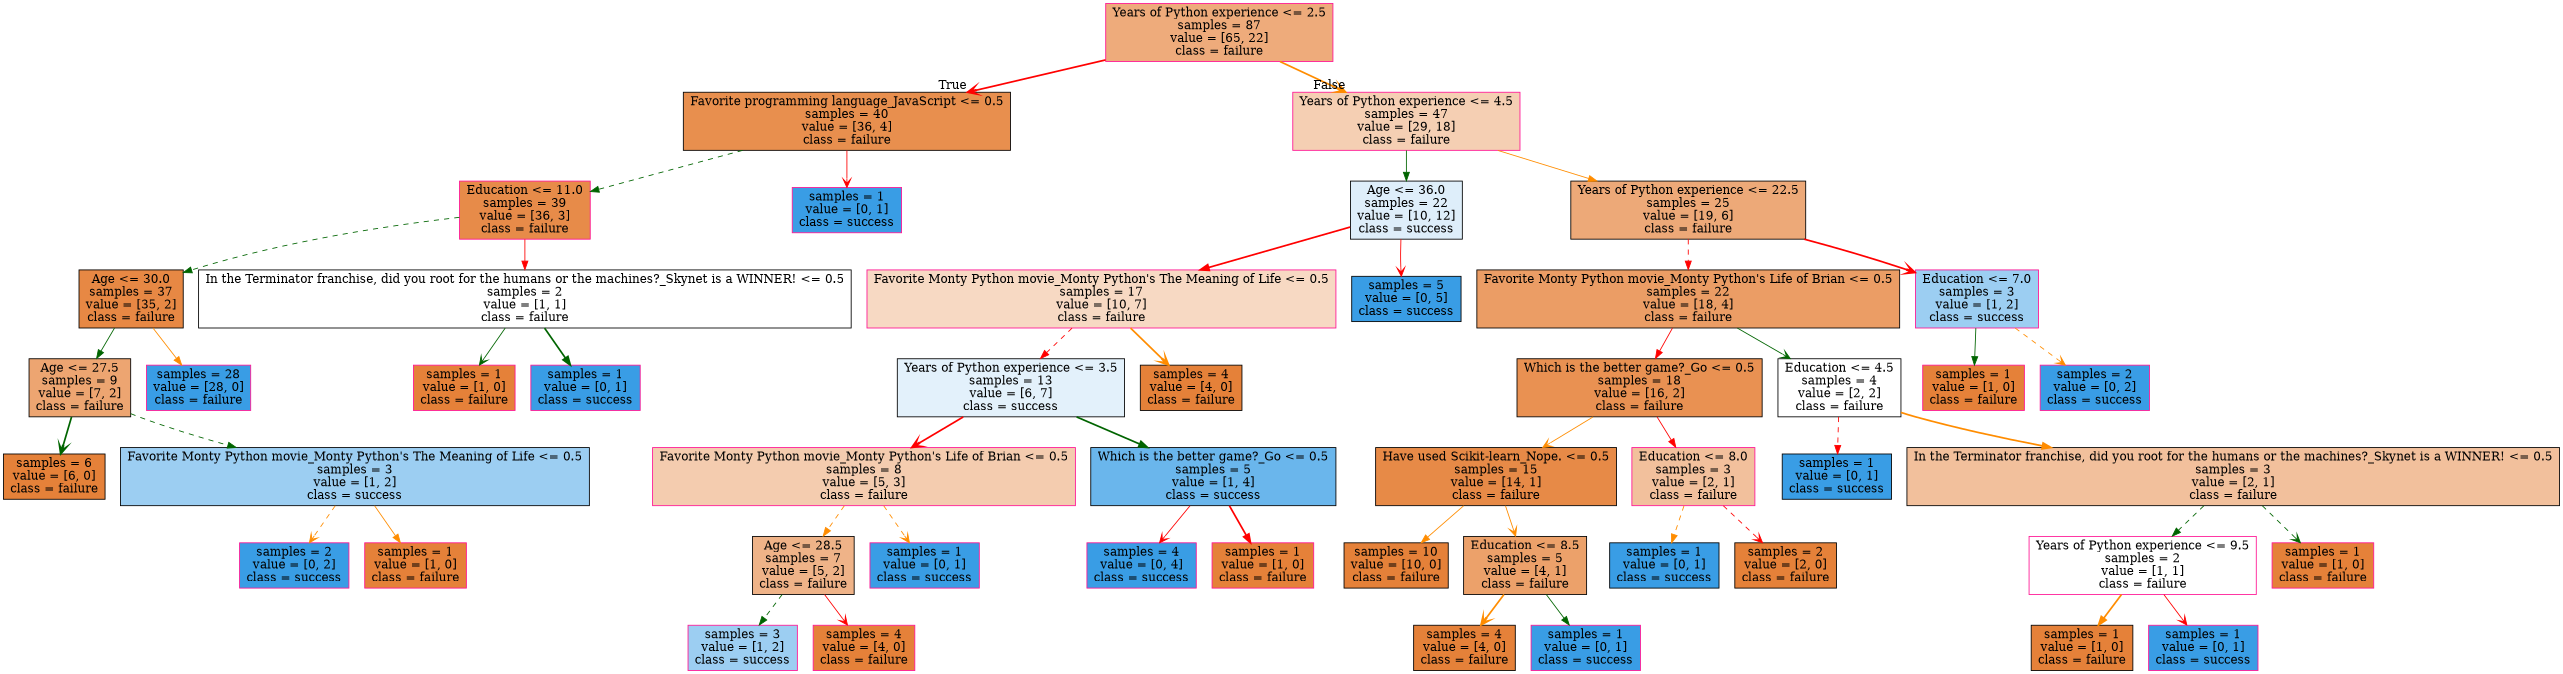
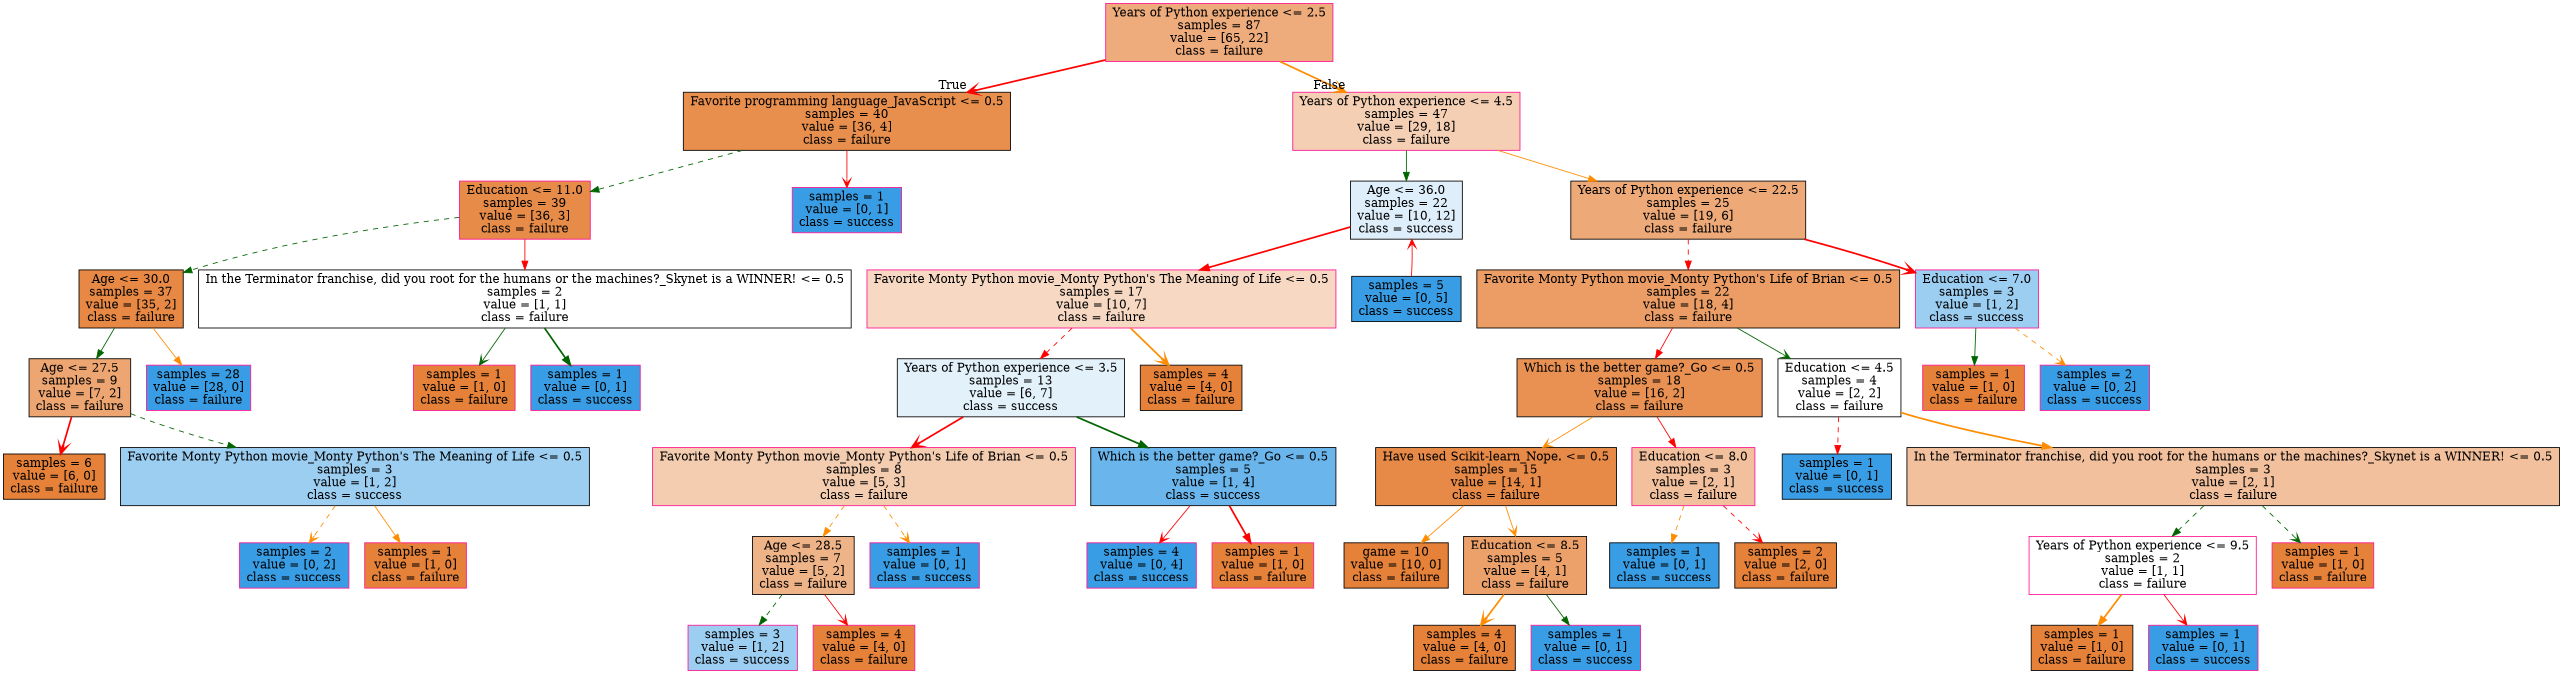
  digraph {
    node [color=black fillcolor="#399de5ff" shape=box style=filled]
    edge [arrowhead=normal color=red style=solid]
    n1 [color=deeppink fillcolor="#e58139a9" label="Years of Python experience <= 2.5\nsamples = 87\nvalue = [65, 22]\nclass = failure"]
    n2 [fillcolor="#e58139e3" label="Favorite programming language_JavaScript <= 0.5\nsamples = 40\nvalue = [36, 4]\nclass = failure"]
    n3 [color=deeppink fillcolor="#e5813961" label="Years of Python experience <= 4.5\nsamples = 47\nvalue = [29, 18]\nclass = failure"]
    n4 [color=deeppink fillcolor="#e58139ea" label="Education <= 11.0\nsamples = 39\nvalue = [36, 3]\nclass = failure"]
    n5 [color=deeppink label="samples = 1\nvalue = [0, 1]\nclass = success"]
    n6 [fillcolor="#399de52a" label="Age <= 36.0\nsamples = 22\nvalue = [10, 12]\nclass = success"]
    n7 [fillcolor="#e58139ae" label="Years of Python experience <= 22.5\nsamples = 25\nvalue = [19, 6]\nclass = failure"]
    n8 [fillcolor="#e58139f0" label="Age <= 30.0\nsamples = 37\nvalue = [35, 2]\nclass = failure"]
    n9 [fillcolor="#e5813900" label="In the Terminator franchise, did you root for the humans or the machines?_Skynet is a WINNER! <= 0.5\nsamples = 2\nvalue = [1, 1]\nclass = failure"]
    n10 [fillcolor="#e58139b6" label="Age <= 27.5\nsamples = 9\nvalue = [7, 2]\nclass = failure"]
    n11 [color=deeppink label="samples = 28\nvalue = [28, 0]\nclass = failure"]
    n12 [color=deeppink fillcolor="#e58139ff" label="samples = 1\nvalue = [1, 0]\nclass = failure"]
    n13 [color=deeppink label="samples = 1\nvalue = [0, 1]\nclass = success"]
    n14 [fillcolor="#e58139ff" label="samples = 6\nvalue = [6, 0]\nclass = failure"]
    n15 [fillcolor="#399de57f" label="Favorite Monty Python movie_Monty Python's The Meaning of Life <= 0.5\nsamples = 3\nvalue = [1, 2]\nclass = success"]
    n16 [color=deeppink label="samples = 2\nvalue = [0, 2]\nclass = success"]
    n17 [color=deeppink fillcolor="#e58139ff" label="samples = 1\nvalue = [1, 0]\nclass = failure"]
    n18 [color=deeppink fillcolor="#e581394d" label="Favorite Monty Python movie_Monty Python's The Meaning of Life <= 0.5\nsamples = 17\nvalue = [10, 7]\nclass = failure"]
    n19 [label="samples = 5\nvalue = [0, 5]\nclass = success"]
    n20 [fillcolor="#e58139c6" label="Favorite Monty Python movie_Monty Python's Life of Brian <= 0.5\nsamples = 22\nvalue = [18, 4]\nclass = failure"]
    n21 [color=deeppink fillcolor="#399de57f" label="Education <= 7.0\nsamples = 3\nvalue = [1, 2]\nclass = success"]
    n22 [fillcolor="#399de524" label="Years of Python experience <= 3.5\nsamples = 13\nvalue = [6, 7]\nclass = success"]
    n23 [fillcolor="#e58139ff" label="samples = 4\nvalue = [4, 0]\nclass = failure"]
    n24 [color=deeppink fillcolor="#e5813966" label="Favorite Monty Python movie_Monty Python's Life of Brian <= 0.5\nsamples = 8\nvalue = [5, 3]\nclass = failure"]
    n25 [fillcolor="#399de5bf" label="Which is the better game?_Go <= 0.5\nsamples = 5\nvalue = [1, 4]\nclass = success"]
    n26 [fillcolor="#e5813999" label="Age <= 28.5\nsamples = 7\nvalue = [5, 2]\nclass = failure"]
    n27 [color=deeppink label="samples = 1\nvalue = [0, 1]\nclass = success"]
    n28 [color=deeppink label="samples = 4\nvalue = [0, 4]\nclass = success"]
    n29 [color=deeppink fillcolor="#e58139ff" label="samples = 1\nvalue = [1, 0]\nclass = failure"]
    n30 [color=deeppink fillcolor="#399de57f" label="samples = 3\nvalue = [1, 2]\nclass = success"]
    n31 [color=deeppink fillcolor="#e58139ff" label="samples = 4\nvalue = [4, 0]\nclass = failure"]
    n32 [fillcolor="#e58139df" label="Which is the better game?_Go <= 0.5\nsamples = 18\nvalue = [16, 2]\nclass = failure"]
    n33 [fillcolor="#e5813900" label="Education <= 4.5\nsamples = 4\nvalue = [2, 2]\nclass = failure"]
    n34 [color=deeppink fillcolor="#e58139ff" label="samples = 1\nvalue = [1, 0]\nclass = failure"]
    n35 [color=deeppink label="samples = 2\nvalue = [0, 2]\nclass = success"]
    n36 [fillcolor="#e58139ed" label="Have used Scikit-learn_Nope. <= 0.5\nsamples = 15\nvalue = [14, 1]\nclass = failure"]
    n37 [color=deeppink fillcolor="#e581397f" label="Education <= 8.0\nsamples = 3\nvalue = [2, 1]\nclass = failure"]
    n38 [label="samples = 1\nvalue = [0, 1]\nclass = success"]
    n39 [fillcolor="#e581397f" label="In the Terminator franchise, did you root for the humans or the machines?_Skynet is a WINNER! <= 0.5\nsamples = 3\nvalue = [2, 1]\nclass = failure"]
-   n40 [fillcolor="#e58139ff" label="samples = 10\nvalue = [10, 0]\nclass = failure"]
+   n40 [fillcolor="#e58139ff" label="game = 10\nvalue = [10, 0]\nclass = failure"]
    n41 [fillcolor="#e58139bf" label="Education <= 8.5\nsamples = 5\nvalue = [4, 1]\nclass = failure"]
    n42 [label="samples = 1\nvalue = [0, 1]\nclass = success"]
    n43 [fillcolor="#e58139ff" label="samples = 2\nvalue = [2, 0]\nclass = failure"]
    n44 [fillcolor="#e58139ff" label="samples = 4\nvalue = [4, 0]\nclass = failure"]
    n45 [color=deeppink label="samples = 1\nvalue = [0, 1]\nclass = success"]
    n46 [color=deeppink fillcolor="#e5813900" label="Years of Python experience <= 9.5\nsamples = 2\nvalue = [1, 1]\nclass = failure"]
    n47 [color=deeppink fillcolor="#e58139ff" label="samples = 1\nvalue = [1, 0]\nclass = failure"]
    n48 [fillcolor="#e58139ff" label="samples = 1\nvalue = [1, 0]\nclass = failure"]
    n49 [color=deeppink label="samples = 1\nvalue = [0, 1]\nclass = success"]
    n1 -> n2 [arrowhead=vee headlabel=True labelangle=45 labeldistance=2.5 style=bold]
    n1 -> n3 [arrowhead=vee color=darkorange headlabel=False labelangle=-45 labeldistance=2.5 style=bold]
    n2 -> n4 [color=darkgreen style=dashed]
    n2 -> n5 [arrowhead=vee]
    n3 -> n6 [color=darkgreen]
    n3 -> n7 [color=darkorange]
    n4 -> n8 [color=darkgreen style=dashed]
    n4 -> n9
    n6 -> n18 [style=bold]
-   n6 -> n19 [arrowhead=vee]
+   n19 -> n6 [arrowhead=vee]
    n7 -> n20 [style=dashed]
    n7 -> n21 [arrowhead=vee style=bold]
    n8 -> n10 [color=darkgreen]
    n8 -> n11 [color=darkorange]
    n9 -> n12 [arrowhead=vee color=darkgreen]
    n9 -> n13 [color=darkgreen style=bold]
-   n10 -> n14 [arrowhead=vee color=darkgreen style=bold]
+   n10 -> n14 [arrowhead=vee style=bold]
    n10 -> n15 [color=darkgreen style=dashed]
    n15 -> n16 [arrowhead=vee color=darkorange style=dashed]
    n15 -> n17 [color=darkorange]
    n18 -> n22 [style=dashed]
    n18 -> n23 [arrowhead=vee color=darkorange style=bold]
    n20 -> n32
    n20 -> n33 [arrowhead=vee color=darkgreen]
    n21 -> n34 [color=darkgreen]
    n21 -> n35 [arrowhead=vee color=darkorange style=dashed]
    n22 -> n24 [arrowhead=vee style=bold]
    n22 -> n25 [color=darkgreen style=bold]
    n24 -> n26 [color=darkorange style=dashed]
    n24 -> n27 [arrowhead=vee color=darkorange style=dashed]
    n25 -> n28 [arrowhead=vee]
    n25 -> n29 [style=bold]
    n26 -> n30 [color=darkgreen style=dashed]
    n26 -> n31 [arrowhead=vee]
    n32 -> n36 [arrowhead=vee color=darkorange]
    n32 -> n37
    n33 -> n38 [style=dashed]
    n33 -> n39 [color=darkorange style=bold]
    n36 -> n40 [color=darkorange]
    n36 -> n41 [arrowhead=vee color=darkorange]
    n37 -> n42 [color=darkorange style=dashed]
    n37 -> n43 [arrowhead=vee style=dashed]
    n39 -> n46 [color=darkgreen style=dashed]
    n39 -> n47 [arrowhead=vee color=darkgreen style=dashed]
    n41 -> n44 [arrowhead=vee color=darkorange style=bold]
    n41 -> n45 [color=darkgreen]
    n46 -> n48 [color=darkorange style=bold]
    n46 -> n49 [arrowhead=vee]
  }
